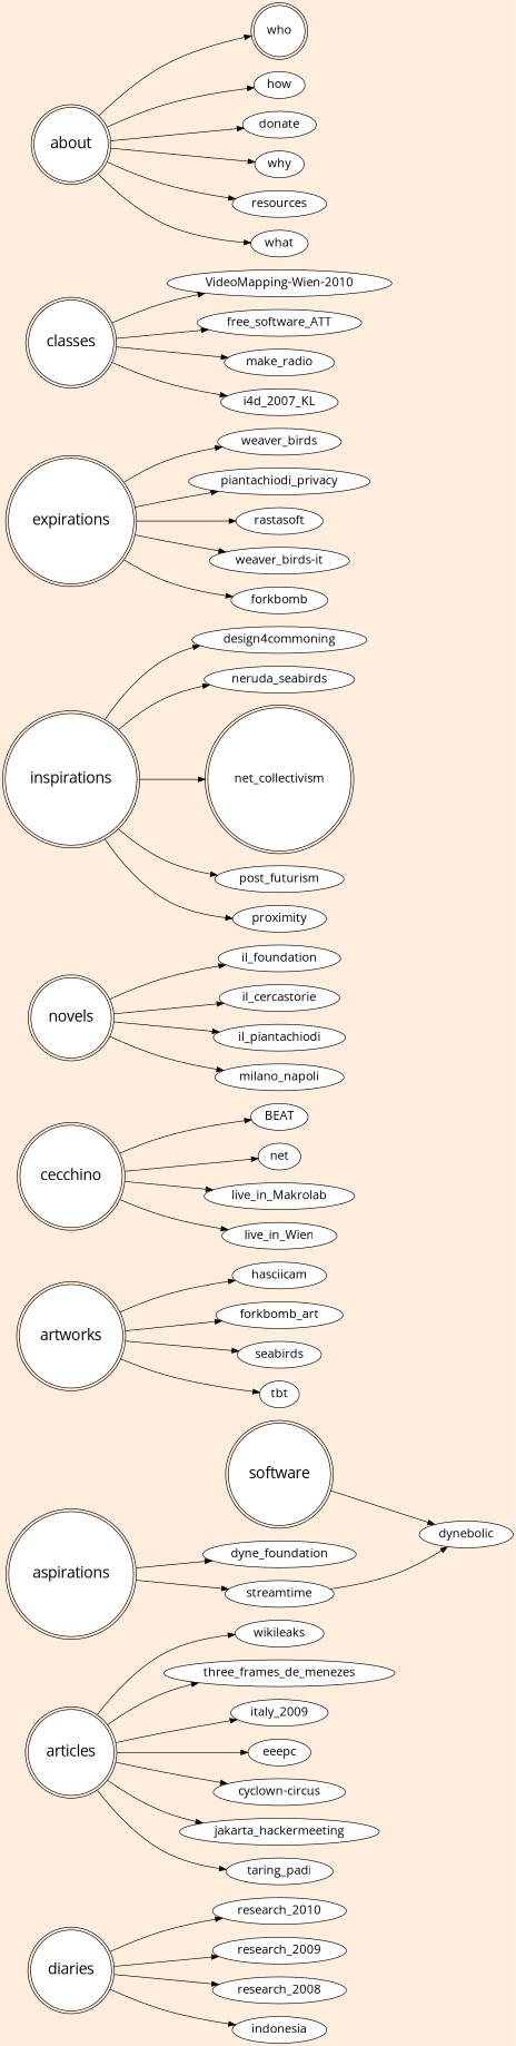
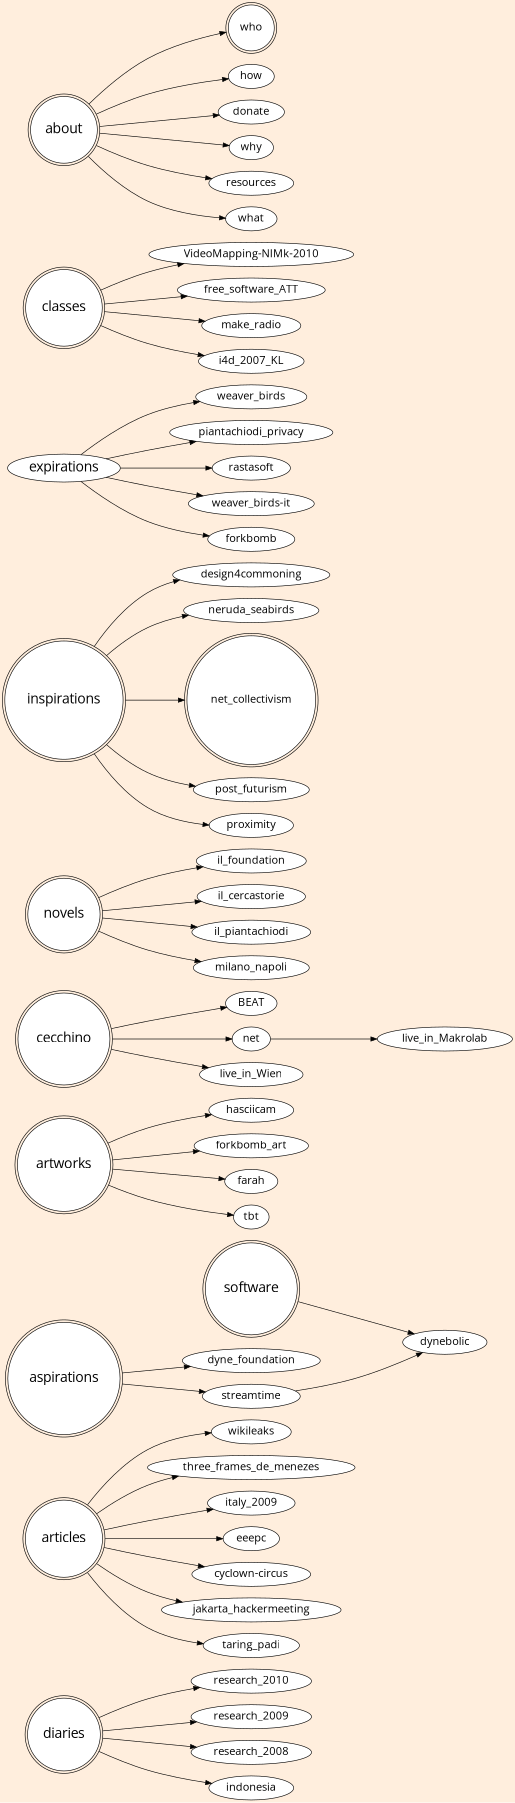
  digraph {
    bgcolor="#FFEEDD"
    fontname="Open Sans"
    rankdir=LR
    root="Jaromil's Musings"
    node [fillcolor=white fontname="Open Sans" fontsize=18 style=filled]
    edge [fontname="Open Sans"]
    diaries [fontsize=22 shape=doublecircle]
    research_2010
    research_2009
    research_2008
    indonesia
    articles [fontsize=22 shape=doublecircle]
    wikileaks
    three_frames_de_menezes
    italy_2009
    eeepc
    "cyclown-circus"
    jakarta_hackermeeting
    taring_padi
    software [fontsize=22 shape=doublecircle]
    dynebolic
    artworks [fontsize=22 shape=doublecircle]
    hasciicam
    forkbomb_art
-   farah [label=seabirds]
+   farah
    tbt
    n21 [fontsize=22 label=cecchino shape=doublecircle]
    BEAT
    n23 [label=net]
    live_in_Makrolab
    live_in_Wien
    novels [fontsize=22 shape=doublecircle]
    n27 [label=il_foundation]
    il_cercastorie
    il_piantachiodi
    milano_napoli
    inspirations [fontsize=22 shape=doublecircle]
    design4commoning
    neruda_seabirds
    net_collectivism [shape=doublecircle]
    post_futurism
    proximity
-   expirations [fontsize=22 shape=doublecircle]
+   expirations [fontsize=22 shape=ellipse]
    weaver_birds
    n39 [label=piantachiodi_privacy]
    rastasoft
    "weaver_birds-it"
    forkbomb
    aspirations [fontsize=22 shape=doublecircle]
    dyne_foundation
    streamtime
    classes [fontsize=22 shape=doublecircle]
-   "VideoMapping-NIMk-2010" [label="VideoMapping-Wien-2010"]
+   "VideoMapping-NIMk-2010"
    free_software_ATT
    make_radio
    i4d_2007_KL
    about [fontsize=22 shape=doublecircle]
    who [shape=doublecircle]
    how
    donate
    why
    resources
    what
    diaries -> research_2010
    diaries -> research_2009
    diaries -> research_2008
    diaries -> indonesia
    articles -> wikileaks
    articles -> three_frames_de_menezes
    articles -> italy_2009
    articles -> eeepc
    articles -> "cyclown-circus"
    articles -> jakarta_hackermeeting
    articles -> taring_padi
    software -> dynebolic
    artworks -> hasciicam
    artworks -> forkbomb_art
    artworks -> farah
    artworks -> tbt
    n21 -> BEAT
    n21 -> n23
-   n21 -> live_in_Makrolab
+   n23 -> live_in_Makrolab
    n21 -> live_in_Wien
    novels -> n27
    novels -> il_cercastorie
    novels -> il_piantachiodi
    novels -> milano_napoli
    inspirations -> design4commoning
    inspirations -> neruda_seabirds
    inspirations -> net_collectivism
    inspirations -> post_futurism
    inspirations -> proximity
    expirations -> weaver_birds
    expirations -> n39
    expirations -> rastasoft
    expirations -> "weaver_birds-it"
    expirations -> forkbomb
    aspirations -> dyne_foundation
    aspirations -> streamtime
    streamtime -> dynebolic
    classes -> "VideoMapping-NIMk-2010"
    classes -> free_software_ATT
    classes -> make_radio
    classes -> i4d_2007_KL
    about -> who
    about -> how
    about -> donate
    about -> why
    about -> resources
    about -> what
  }
